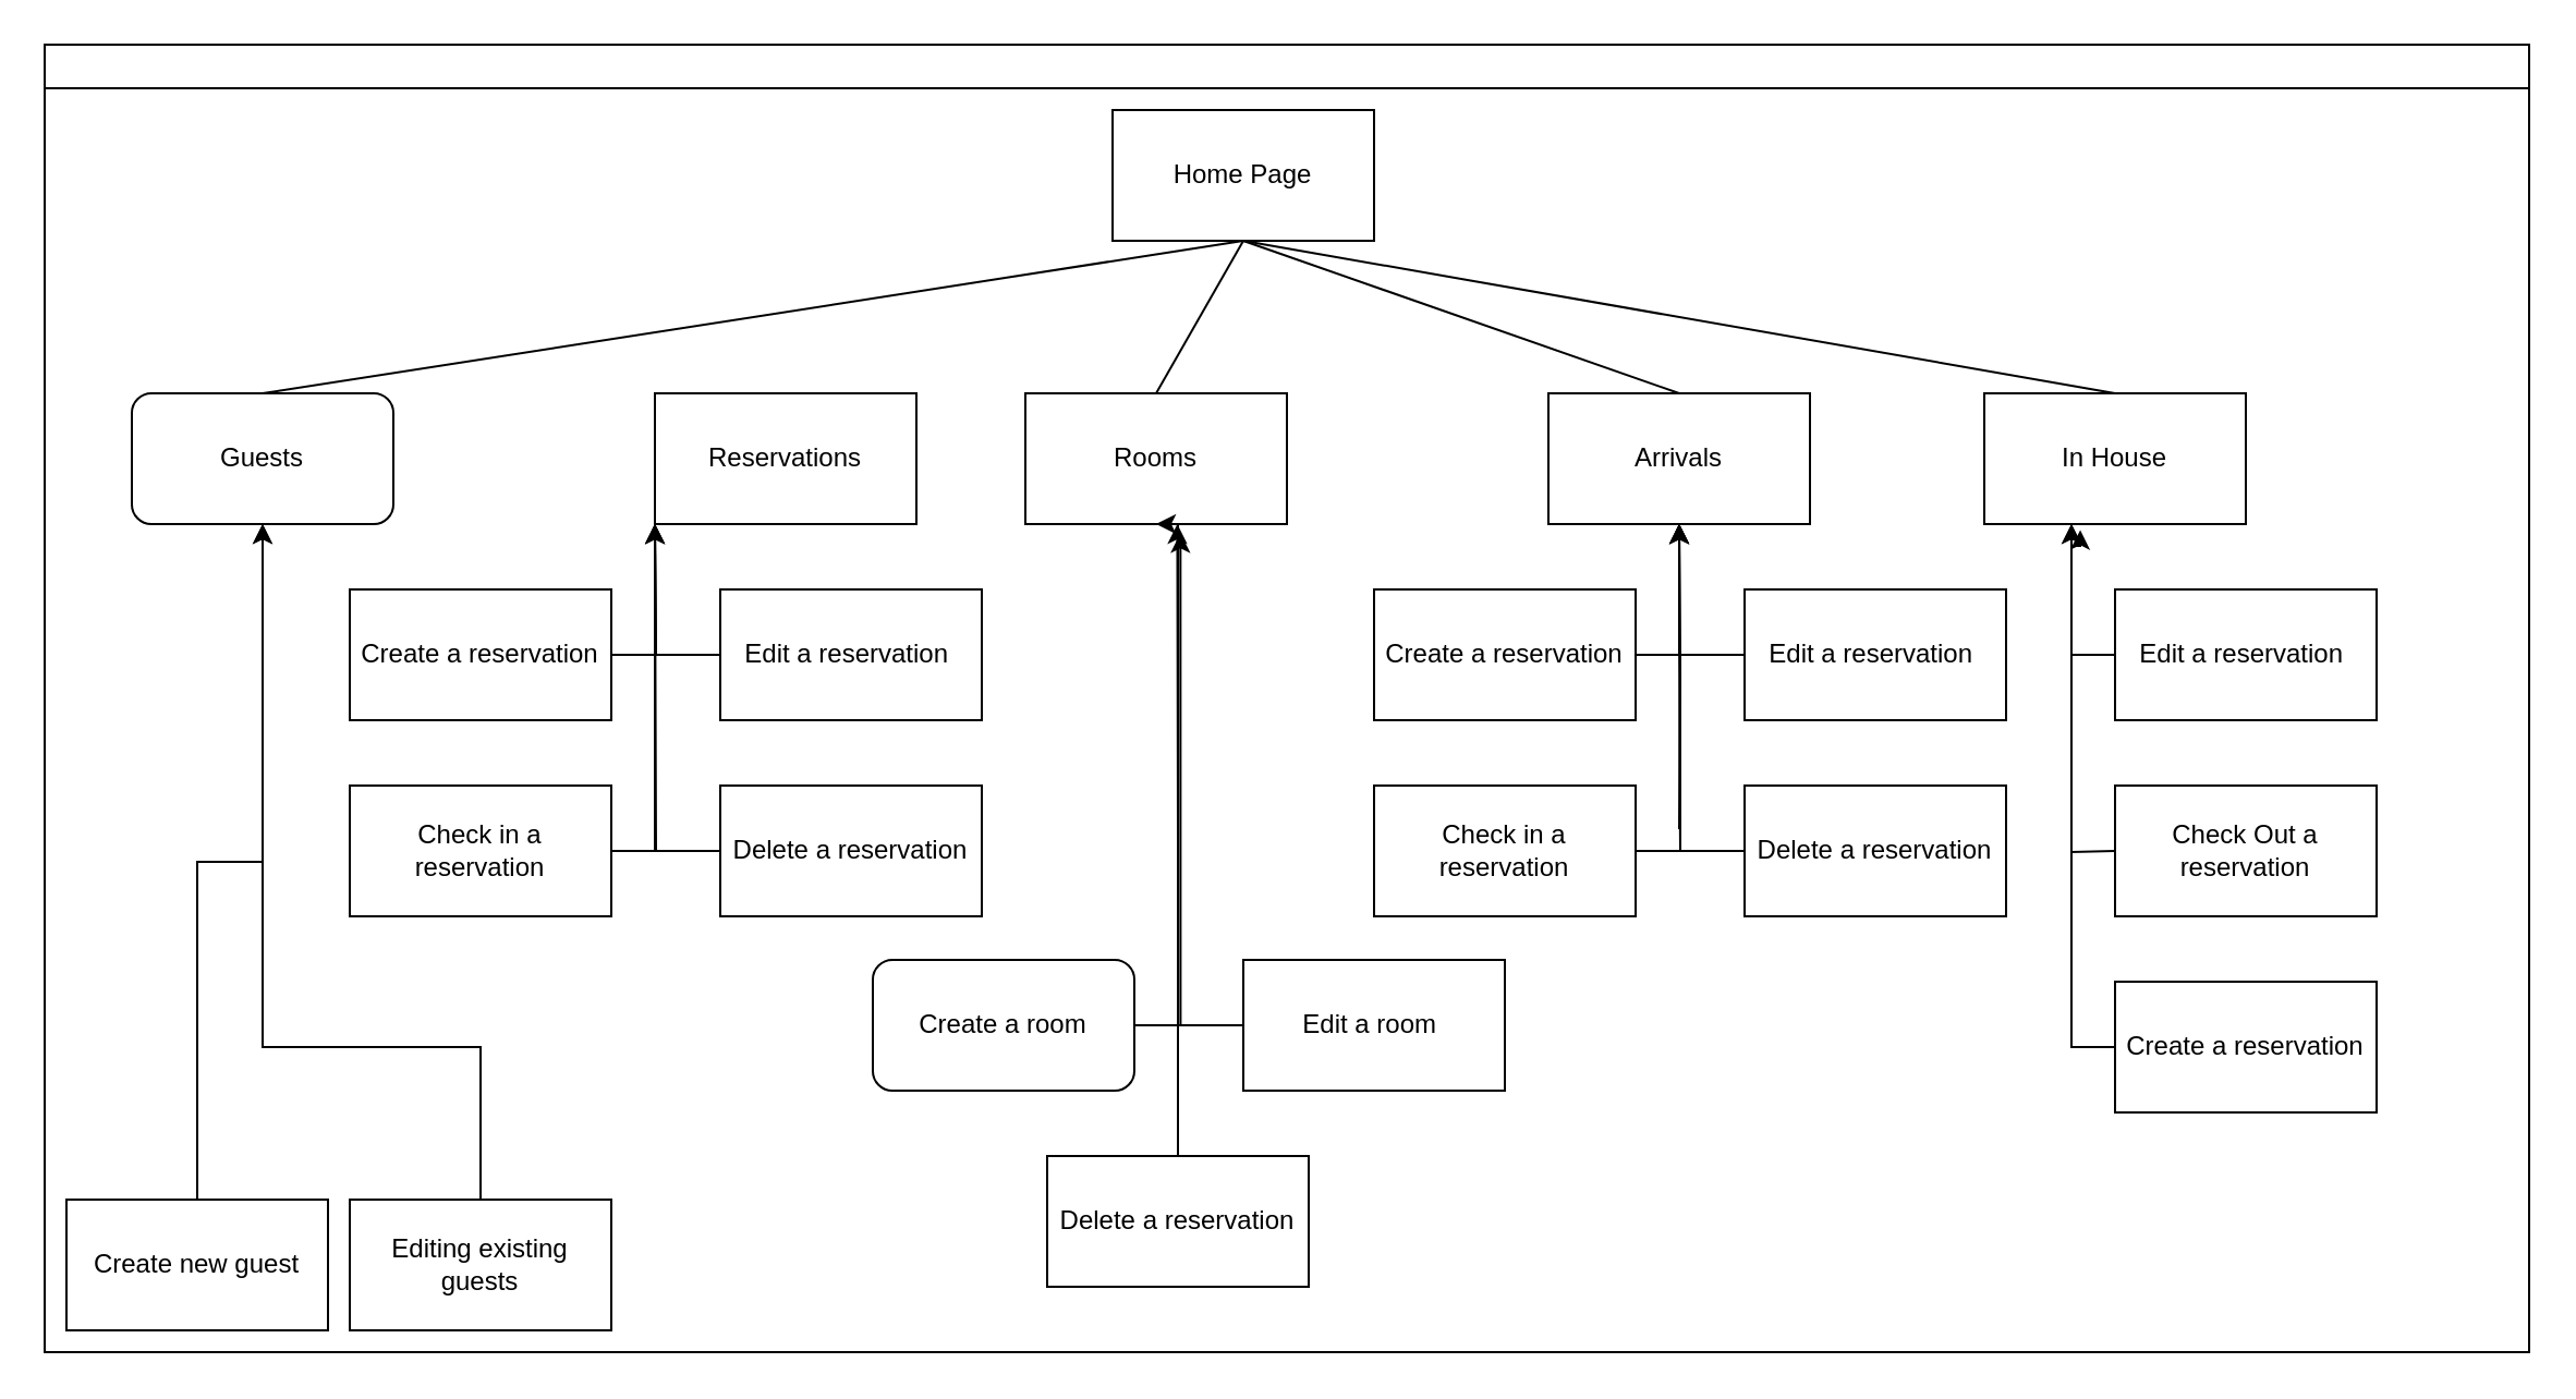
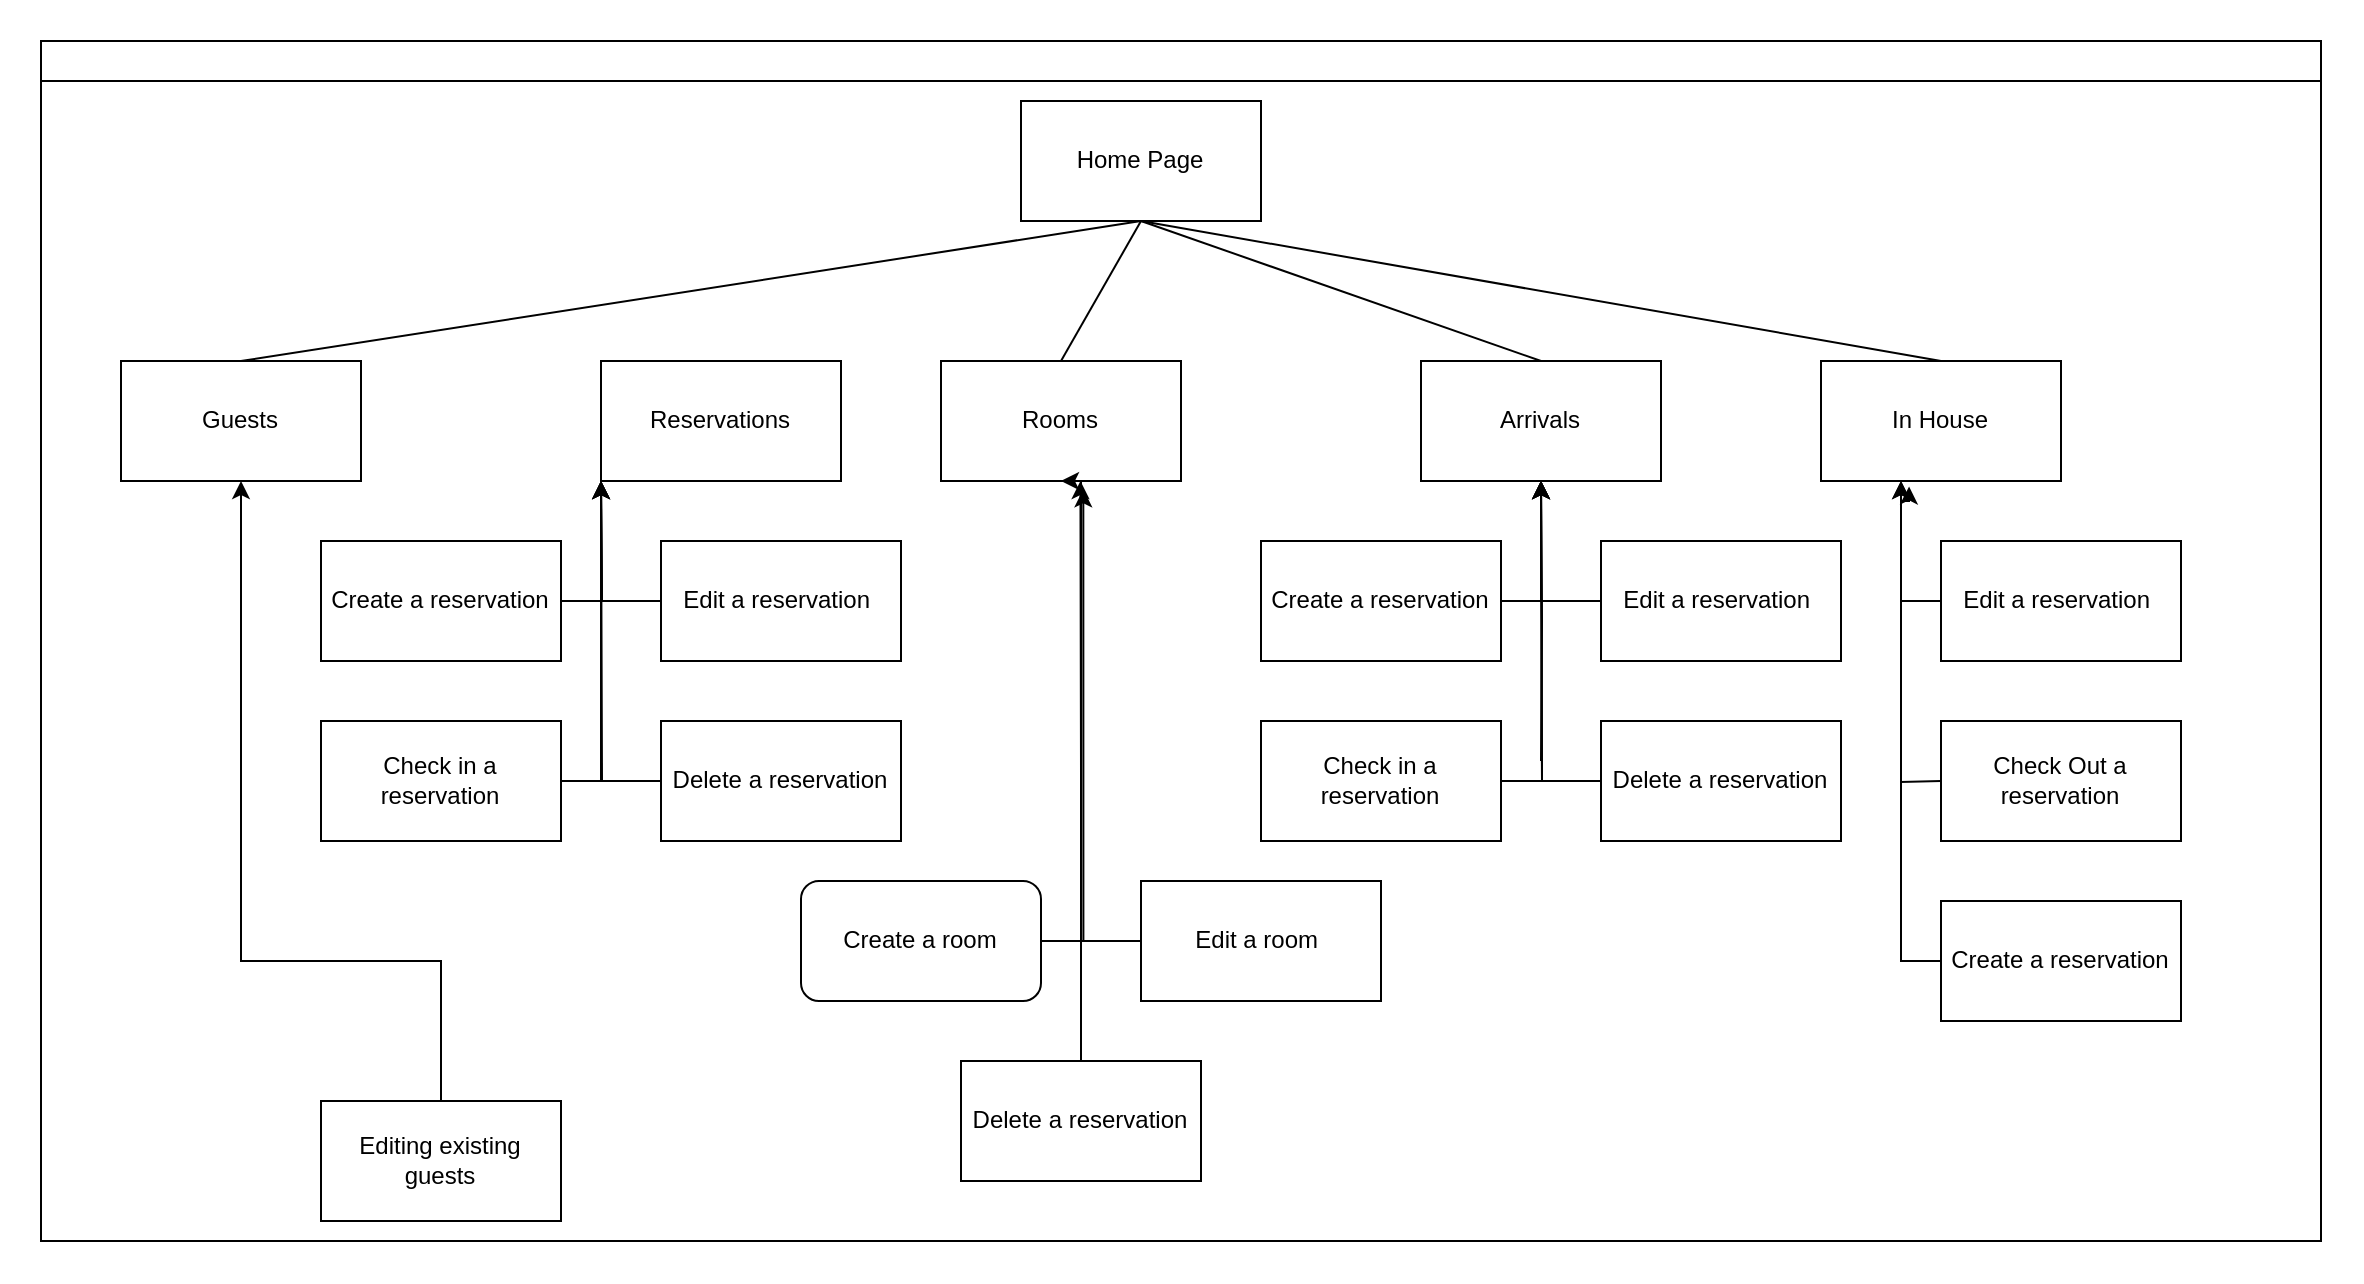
  <mxCell id="0" />
  <mxCell id="1" parent="0" />
  <mxCell id="2" value="" style="swimlane;html=1;startSize=20;horizontal=1;containerType=tree;glass=0;" parent="1" vertex="1"><mxGeometry x="20" y="20" width="1140" height="600" as="geometry" /></mxCell>
  <mxCell id="3" value="Home Page" style="rounded=0;whiteSpace=wrap;html=1;" vertex="1" parent="2"><mxGeometry x="490" y="30" width="120" height="60" as="geometry" /></mxCell>
- <mxCell id="4" value="Guests" style="whiteSpace=wrap;html=1;rounded=1;" vertex="1" parent="2"><mxGeometry x="40" y="160" width="120" height="60" as="geometry" /></mxCell>
+ <mxCell id="4" value="Guests" style="rounded=0;whiteSpace=wrap;html=1;" vertex="1" parent="2"><mxGeometry x="40" y="160" width="120" height="60" as="geometry" /></mxCell>
  <mxCell id="5" value="Reservations" style="rounded=0;whiteSpace=wrap;html=1;" vertex="1" parent="2"><mxGeometry x="280" y="160" width="120" height="60" as="geometry" /></mxCell>
  <mxCell id="6" value="Rooms" style="rounded=0;whiteSpace=wrap;html=1;" vertex="1" parent="2"><mxGeometry x="450" y="160" width="120" height="60" as="geometry" /></mxCell>
  <mxCell id="7" value="Arrivals" style="rounded=0;whiteSpace=wrap;html=1;" vertex="1" parent="2"><mxGeometry x="690" y="160" width="120" height="60" as="geometry" /></mxCell>
  <mxCell id="8" value="In House" style="rounded=0;whiteSpace=wrap;html=1;" vertex="1" parent="2"><mxGeometry x="890" y="160" width="120" height="60" as="geometry" /></mxCell>
  <mxCell id="9" value="" style="endArrow=none;html=1;entryX=0.5;entryY=1;entryDx=0;entryDy=0;exitX=0.5;exitY=0;exitDx=0;exitDy=0;" edge="1" parent="2" source="4" target="3"><mxGeometry width="50" height="50" relative="1" as="geometry"><mxPoint x="350" y="210" as="sourcePoint" /><mxPoint x="400" y="160" as="targetPoint" /></mxGeometry></mxCell>
  <mxCell id="10" value="" style="endArrow=none;html=1;exitX=0.5;exitY=0;exitDx=0;exitDy=0;entryX=0.5;entryY=1;entryDx=0;entryDy=0;" edge="1" parent="2" source="6" target="3"><mxGeometry width="50" height="50" relative="1" as="geometry"><mxPoint x="270" y="170" as="sourcePoint" /><mxPoint x="350" y="100" as="targetPoint" /></mxGeometry></mxCell>
  <mxCell id="11" value="" style="endArrow=none;html=1;exitX=0.5;exitY=0;exitDx=0;exitDy=0;entryX=0.5;entryY=1;entryDx=0;entryDy=0;" edge="1" parent="2" source="8" target="3"><mxGeometry width="50" height="50" relative="1" as="geometry"><mxPoint x="580" y="170" as="sourcePoint" /><mxPoint x="420" y="110" as="targetPoint" /></mxGeometry></mxCell>
- <mxCell id="12" style="edgeStyle=orthogonalEdgeStyle;rounded=0;orthogonalLoop=1;jettySize=auto;html=1;exitX=0.5;exitY=0;exitDx=0;exitDy=0;entryX=0.5;entryY=1;entryDx=0;entryDy=0;" edge="1" parent="2" source="13" target="4"><mxGeometry relative="1" as="geometry" /></mxCell>
- <mxCell id="13" value="Create new guest" style="rounded=0;whiteSpace=wrap;html=1;" vertex="1" parent="2"><mxGeometry x="10" y="530" width="120" height="60" as="geometry" /></mxCell>
  <mxCell id="14" value="" style="endArrow=none;html=1;exitX=0.5;exitY=0;exitDx=0;exitDy=0;entryX=0.5;entryY=1;entryDx=0;entryDy=0;" edge="1" parent="2" source="7" target="3"><mxGeometry width="50" height="50" relative="1" as="geometry"><mxPoint x="660" y="170" as="sourcePoint" /><mxPoint x="650" y="100" as="targetPoint" /></mxGeometry></mxCell>
  <mxCell id="15" style="edgeStyle=orthogonalEdgeStyle;rounded=0;orthogonalLoop=1;jettySize=auto;html=1;exitX=0.5;exitY=0;exitDx=0;exitDy=0;entryX=0.5;entryY=1;entryDx=0;entryDy=0;" edge="1" parent="2" source="16" target="4"><mxGeometry relative="1" as="geometry"><Array as="points"><mxPoint x="200" y="460" /><mxPoint x="100" y="460" /></Array></mxGeometry></mxCell>
  <mxCell id="16" value="Editing existing guests" style="rounded=0;whiteSpace=wrap;html=1;" vertex="1" parent="2"><mxGeometry x="140" y="530" width="120" height="60" as="geometry" /></mxCell>
  <mxCell id="17" value="Create a reservation" style="rounded=0;whiteSpace=wrap;html=1;" vertex="1" parent="2"><mxGeometry x="140" y="250" width="120" height="60" as="geometry" /></mxCell>
  <mxCell id="18" style="edgeStyle=orthogonalEdgeStyle;rounded=0;orthogonalLoop=1;jettySize=auto;html=1;exitX=1;exitY=0.5;exitDx=0;exitDy=0;entryX=0;entryY=1;entryDx=0;entryDy=0;" edge="1" parent="2" source="19" target="5"><mxGeometry relative="1" as="geometry" /></mxCell>
  <mxCell id="19" value="Check in a reservation" style="rounded=0;whiteSpace=wrap;html=1;" vertex="1" parent="2"><mxGeometry x="140" y="340" width="120" height="60" as="geometry" /></mxCell>
  <mxCell id="20" value="Edit a reservation&amp;nbsp;" style="rounded=0;whiteSpace=wrap;html=1;" vertex="1" parent="2"><mxGeometry x="310" y="250" width="120" height="60" as="geometry" /></mxCell>
  <mxCell id="21" value="Delete a reservation" style="rounded=0;whiteSpace=wrap;html=1;" vertex="1" parent="2"><mxGeometry x="310" y="340" width="120" height="60" as="geometry" /></mxCell>
  <mxCell id="22" style="edgeStyle=orthogonalEdgeStyle;rounded=0;orthogonalLoop=1;jettySize=auto;html=1;exitX=1;exitY=0.5;exitDx=0;exitDy=0;entryX=0.593;entryY=1.069;entryDx=0;entryDy=0;entryPerimeter=0;" edge="1" parent="2" source="23" target="6"><mxGeometry relative="1" as="geometry" /></mxCell>
  <mxCell id="23" value="Create a room" style="whiteSpace=wrap;html=1;rounded=1;" vertex="1" parent="2"><mxGeometry x="380" y="420" width="120" height="60" as="geometry" /></mxCell>
  <mxCell id="24" value="Edit a room&amp;nbsp;" style="rounded=0;whiteSpace=wrap;html=1;" vertex="1" parent="2"><mxGeometry x="550" y="420" width="120" height="60" as="geometry" /></mxCell>
  <mxCell id="25" value="Delete a reservation" style="rounded=0;whiteSpace=wrap;html=1;" vertex="1" parent="2"><mxGeometry x="460" y="510" width="120" height="60" as="geometry" /></mxCell>
  <mxCell id="26" style="edgeStyle=orthogonalEdgeStyle;rounded=0;orthogonalLoop=1;jettySize=auto;html=1;exitX=0;exitY=0.5;exitDx=0;exitDy=0;entryX=0.5;entryY=1;entryDx=0;entryDy=0;" edge="1" parent="2" source="24" target="6"><mxGeometry relative="1" as="geometry"><mxPoint x="520" y="390" as="targetPoint" /><Array as="points"><mxPoint x="520" y="450" /><mxPoint x="520" y="220" /></Array></mxGeometry></mxCell>
  <mxCell id="27" style="edgeStyle=orthogonalEdgeStyle;rounded=0;orthogonalLoop=1;jettySize=auto;html=1;entryX=0.5;entryY=1;entryDx=0;entryDy=0;" edge="1" parent="2" target="7"><mxGeometry relative="1" as="geometry"><mxPoint x="750" y="360" as="sourcePoint" /></mxGeometry></mxCell>
  <mxCell id="28" style="edgeStyle=orthogonalEdgeStyle;rounded=0;orthogonalLoop=1;jettySize=auto;html=1;exitX=1;exitY=0.5;exitDx=0;exitDy=0;entryX=0.5;entryY=1;entryDx=0;entryDy=0;" edge="1" parent="2" source="29" target="7"><mxGeometry relative="1" as="geometry" /></mxCell>
  <mxCell id="29" value="Create a reservation" style="rounded=0;whiteSpace=wrap;html=1;" vertex="1" parent="2"><mxGeometry x="610" y="250" width="120" height="60" as="geometry" /></mxCell>
  <mxCell id="30" value="Check in a reservation" style="rounded=0;whiteSpace=wrap;html=1;" vertex="1" parent="2"><mxGeometry x="610" y="340" width="120" height="60" as="geometry" /></mxCell>
  <mxCell id="31" style="edgeStyle=orthogonalEdgeStyle;rounded=0;orthogonalLoop=1;jettySize=auto;html=1;exitX=0;exitY=0.5;exitDx=0;exitDy=0;" edge="1" parent="2" source="32" target="7"><mxGeometry relative="1" as="geometry" /></mxCell>
  <mxCell id="32" value="Edit a reservation&amp;nbsp;" style="rounded=0;whiteSpace=wrap;html=1;" vertex="1" parent="2"><mxGeometry x="780" y="250" width="120" height="60" as="geometry" /></mxCell>
  <mxCell id="33" value="Delete a reservation" style="rounded=0;whiteSpace=wrap;html=1;" vertex="1" parent="2"><mxGeometry x="780" y="340" width="120" height="60" as="geometry" /></mxCell>
  <mxCell id="34" style="edgeStyle=orthogonalEdgeStyle;rounded=0;orthogonalLoop=1;jettySize=auto;html=1;exitX=0;exitY=0.5;exitDx=0;exitDy=0;" edge="1" parent="2" source="33"><mxGeometry relative="1" as="geometry"><mxPoint x="750" y="220" as="targetPoint" /></mxGeometry></mxCell>
  <mxCell id="35" style="edgeStyle=orthogonalEdgeStyle;rounded=0;orthogonalLoop=1;jettySize=auto;html=1;exitX=0;exitY=0.5;exitDx=0;exitDy=0;entryX=0.367;entryY=1.045;entryDx=0;entryDy=0;entryPerimeter=0;" edge="1" parent="2" source="36" target="8"><mxGeometry relative="1" as="geometry" /></mxCell>
  <mxCell id="36" value="Edit a reservation&amp;nbsp;" style="rounded=0;whiteSpace=wrap;html=1;" vertex="1" parent="2"><mxGeometry x="950" y="250" width="120" height="60" as="geometry" /></mxCell>
  <mxCell id="37" value="Check Out a reservation" style="rounded=0;whiteSpace=wrap;html=1;" vertex="1" parent="2"><mxGeometry x="950" y="340" width="120" height="60" as="geometry" /></mxCell>
  <mxCell id="38" value="Create a reservation" style="rounded=0;whiteSpace=wrap;html=1;" vertex="1" parent="2"><mxGeometry x="950" y="430" width="120" height="60" as="geometry" /></mxCell>
  <mxCell id="39" style="edgeStyle=orthogonalEdgeStyle;rounded=0;orthogonalLoop=1;jettySize=auto;html=1;exitX=0;exitY=0.5;exitDx=0;exitDy=0;" edge="1" parent="1" source="21"><mxGeometry relative="1" as="geometry"><mxPoint x="300" y="240" as="targetPoint" /></mxGeometry></mxCell>
  <mxCell id="40" style="edgeStyle=orthogonalEdgeStyle;rounded=0;orthogonalLoop=1;jettySize=auto;html=1;exitX=1;exitY=0.5;exitDx=0;exitDy=0;" edge="1" parent="1" source="17"><mxGeometry relative="1" as="geometry"><mxPoint x="300" y="240" as="targetPoint" /></mxGeometry></mxCell>
  <mxCell id="41" style="edgeStyle=orthogonalEdgeStyle;rounded=0;orthogonalLoop=1;jettySize=auto;html=1;exitX=0;exitY=0.5;exitDx=0;exitDy=0;" edge="1" parent="1" source="20"><mxGeometry relative="1" as="geometry"><mxPoint x="300" y="240" as="targetPoint" /></mxGeometry></mxCell>
  <mxCell id="42" style="edgeStyle=orthogonalEdgeStyle;rounded=0;orthogonalLoop=1;jettySize=auto;html=1;exitX=0.5;exitY=0;exitDx=0;exitDy=0;" edge="1" parent="1" source="25"><mxGeometry relative="1" as="geometry"><mxPoint x="539.714" y="240" as="targetPoint" /></mxGeometry></mxCell>
  <mxCell id="43" style="edgeStyle=orthogonalEdgeStyle;rounded=0;orthogonalLoop=1;jettySize=auto;html=1;exitX=1;exitY=0.5;exitDx=0;exitDy=0;" edge="1" parent="1" source="30"><mxGeometry relative="1" as="geometry"><mxPoint x="770" y="240" as="targetPoint" /></mxGeometry></mxCell>
  <mxCell id="44" style="edgeStyle=orthogonalEdgeStyle;rounded=0;orthogonalLoop=1;jettySize=auto;html=1;exitX=0;exitY=0;exitDx=0;exitDy=0;" edge="1" parent="1"><mxGeometry relative="1" as="geometry"><mxPoint x="969.714" y="359.857" as="targetPoint" /><mxPoint x="970" y="360" as="sourcePoint" /></mxGeometry></mxCell>
  <mxCell id="45" style="edgeStyle=orthogonalEdgeStyle;rounded=0;orthogonalLoop=1;jettySize=auto;html=1;exitX=0;exitY=0.5;exitDx=0;exitDy=0;" edge="1" parent="1"><mxGeometry relative="1" as="geometry"><mxPoint x="950" y="240" as="targetPoint" /><mxPoint x="970" y="390" as="sourcePoint" /></mxGeometry></mxCell>
  <mxCell id="46" style="edgeStyle=orthogonalEdgeStyle;rounded=0;orthogonalLoop=1;jettySize=auto;html=1;exitX=0;exitY=0.5;exitDx=0;exitDy=0;" edge="1" parent="1" source="38"><mxGeometry relative="1" as="geometry"><mxPoint x="950" y="240" as="targetPoint" /></mxGeometry></mxCell>
